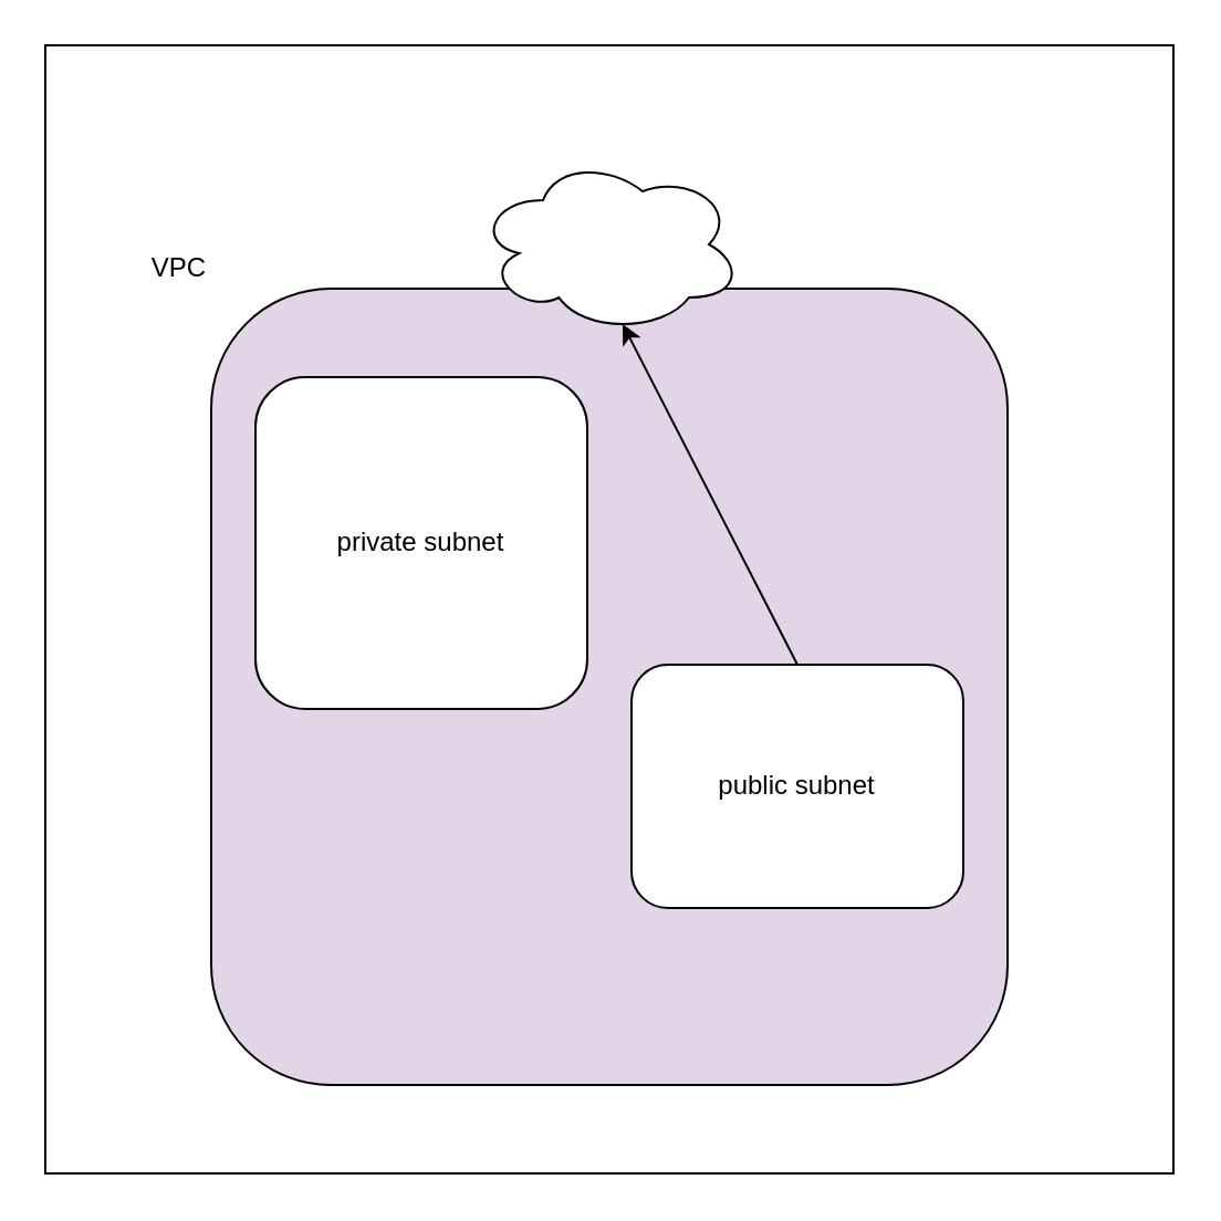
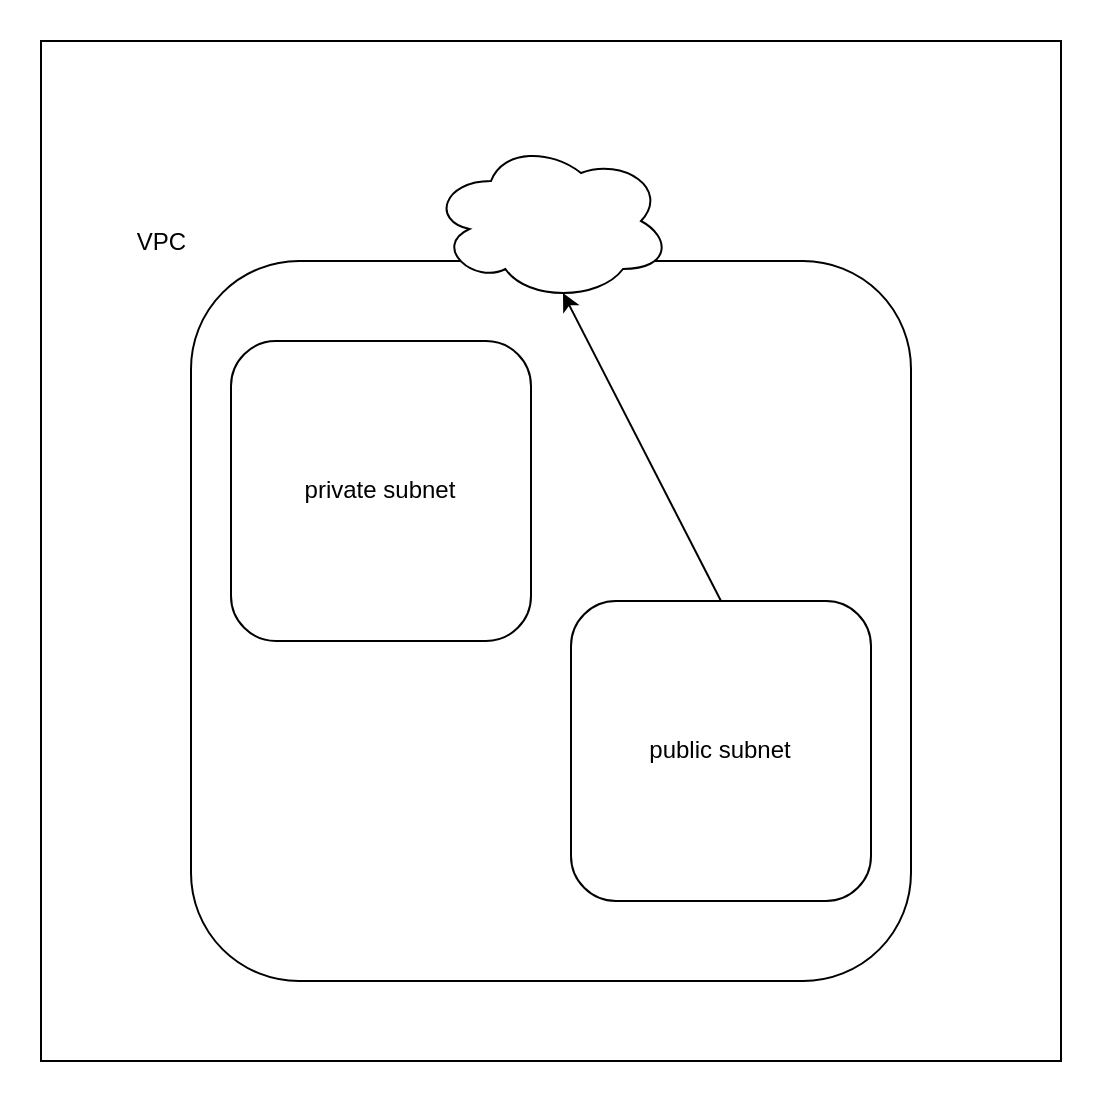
  <mxCell id="0" />
  <mxCell id="1" parent="0" />
  <mxCell id="2" value="" style="whiteSpace=wrap;html=1;aspect=fixed;" vertex="1" parent="1"><mxGeometry x="20" y="20" width="510" height="510" as="geometry" /></mxCell>
  <mxCell id="3" style="edgeStyle=none;html=1;exitX=0.5;exitY=0;exitDx=0;exitDy=0;" edge="1" parent="1" source="4"><mxGeometry relative="1" as="geometry"><mxPoint x="327.5" y="197.5" as="targetPoint" /></mxGeometry></mxCell>
- <mxCell id="4" value="VPC" style="whiteSpace=wrap;aspect=fixed;align=right;html=1;labelPosition=left;verticalLabelPosition=top;verticalAlign=bottom;rounded=1;fillColor=#e1d5e7;" vertex="1" parent="1"><mxGeometry x="95" y="130" width="360" height="360" as="geometry" /></mxCell>
+ <mxCell id="4" value="VPC" style="whiteSpace=wrap;aspect=fixed;align=right;html=1;labelPosition=left;verticalLabelPosition=top;verticalAlign=bottom;rounded=1;" vertex="1" parent="1"><mxGeometry x="95" y="130" width="360" height="360" as="geometry" /></mxCell>
  <mxCell id="5" value="private subnet" style="whiteSpace=wrap;html=1;aspect=fixed;labelBorderColor=none;labelPosition=center;verticalLabelPosition=middle;align=center;verticalAlign=middle;horizontal=1;labelBackgroundColor=default;rounded=1;" vertex="1" parent="1"><mxGeometry x="115" y="170" width="150" height="150" as="geometry" /></mxCell>
  <mxCell id="6" style="edgeStyle=none;html=1;exitX=0.5;exitY=0;exitDx=0;exitDy=0;entryX=0.55;entryY=0.95;entryDx=0;entryDy=0;entryPerimeter=0;" edge="1" parent="1" source="7" target="8"><mxGeometry relative="1" as="geometry" /></mxCell>
- <mxCell id="7" value="public subnet" style="whiteSpace=wrap;html=1;aspect=fixed;rounded=1;" vertex="1" parent="1"><mxGeometry x="285" y="300" width="150" height="110" as="geometry" /></mxCell>
+ <mxCell id="7" value="public subnet" style="whiteSpace=wrap;html=1;aspect=fixed;rounded=1;" vertex="1" parent="1"><mxGeometry x="285" y="300" width="150" height="150" as="geometry" /></mxCell>
  <mxCell id="8" value="" style="ellipse;shape=cloud;whiteSpace=wrap;html=1;rounded=1;" vertex="1" parent="1"><mxGeometry x="215" y="70" width="120" height="80" as="geometry" /></mxCell>
